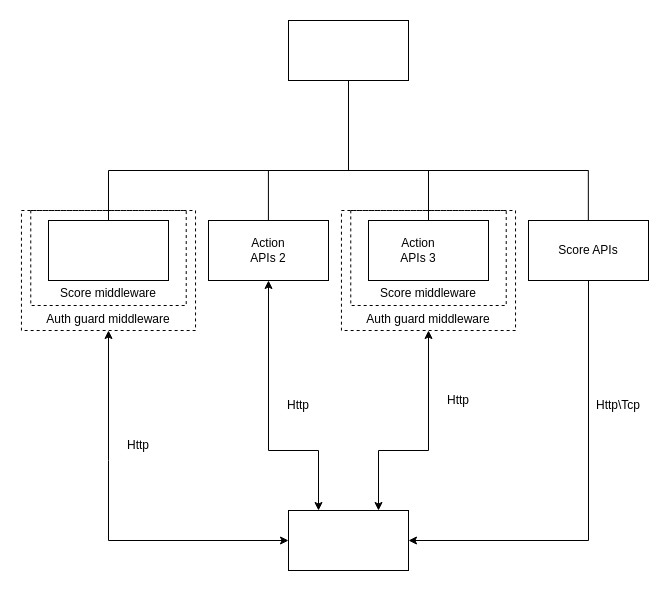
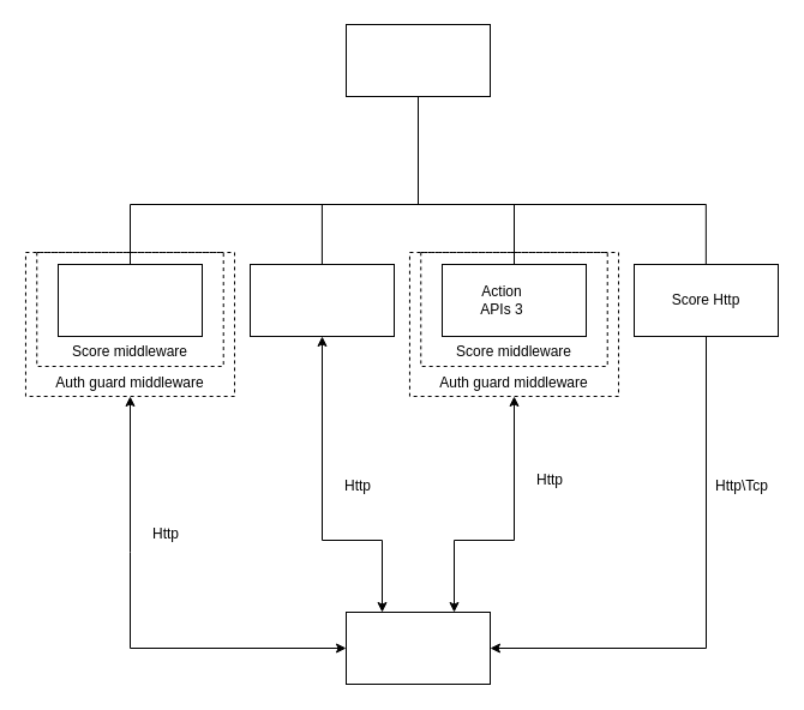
  <mxCell id="0" />
  <mxCell id="1" parent="0" />
  <mxCell id="2" value="" style="rounded=0;whiteSpace=wrap;html=1;" vertex="1" parent="1"><mxGeometry x="288" y="20" width="120" height="60" as="geometry" /></mxCell>
  <mxCell id="3" value="" style="endArrow=none;html=1;rounded=0;exitX=0.5;exitY=1;exitDx=0;exitDy=0;endFill=0;" edge="1" parent="1" source="2"><mxGeometry width="50" height="50" relative="1" as="geometry"><mxPoint x="348" y="260" as="sourcePoint" /><mxPoint x="348" y="170" as="targetPoint" /></mxGeometry></mxCell>
  <mxCell id="4" value="" style="endArrow=none;html=1;rounded=0;" edge="1" parent="1"><mxGeometry width="50" height="50" relative="1" as="geometry"><mxPoint x="108" y="170" as="sourcePoint" /><mxPoint x="588" y="170" as="targetPoint" /></mxGeometry></mxCell>
  <mxCell id="5" value="" style="endArrow=none;html=1;rounded=0;" edge="1" parent="1"><mxGeometry width="50" height="50" relative="1" as="geometry"><mxPoint x="108" y="220" as="sourcePoint" /><mxPoint x="108" y="170" as="targetPoint" /></mxGeometry></mxCell>
  <mxCell id="6" value="" style="endArrow=none;html=1;rounded=0;" edge="1" parent="1"><mxGeometry width="50" height="50" relative="1" as="geometry"><mxPoint x="267.92" y="220" as="sourcePoint" /><mxPoint x="267.92" y="170" as="targetPoint" /></mxGeometry></mxCell>
  <mxCell id="7" value="" style="endArrow=none;html=1;rounded=0;" edge="1" parent="1"><mxGeometry width="50" height="50" relative="1" as="geometry"><mxPoint x="428" y="220" as="sourcePoint" /><mxPoint x="428" y="170" as="targetPoint" /></mxGeometry></mxCell>
  <mxCell id="8" value="" style="rounded=0;whiteSpace=wrap;html=1;" vertex="1" parent="1"><mxGeometry x="48" y="220" width="120" height="60" as="geometry" /></mxCell>
  <mxCell id="9" value="" style="rounded=0;whiteSpace=wrap;html=1;" vertex="1" parent="1"><mxGeometry x="208" y="220" width="120" height="60" as="geometry" /></mxCell>
- <mxCell id="10" value="Action APIs 2" style="text;html=1;align=center;verticalAlign=middle;whiteSpace=wrap;rounded=0;" vertex="1" parent="1"><mxGeometry x="238" y="235" width="60" height="30" as="geometry" /></mxCell>
  <mxCell id="11" value="" style="rounded=0;whiteSpace=wrap;html=1;" vertex="1" parent="1"><mxGeometry x="368" y="220" width="120" height="60" as="geometry" /></mxCell>
  <mxCell id="12" value="Action APIs 3" style="text;html=1;align=center;verticalAlign=middle;whiteSpace=wrap;rounded=0;" vertex="1" parent="1"><mxGeometry x="388" y="235" width="60" height="30" as="geometry" /></mxCell>
  <mxCell id="13" value="" style="endArrow=none;html=1;rounded=0;" edge="1" parent="1"><mxGeometry width="50" height="50" relative="1" as="geometry"><mxPoint x="587.83" y="220" as="sourcePoint" /><mxPoint x="587.83" y="170" as="targetPoint" /></mxGeometry></mxCell>
  <mxCell id="14" value="" style="rounded=0;whiteSpace=wrap;html=1;" vertex="1" parent="1"><mxGeometry x="528" y="220" width="120" height="60" as="geometry" /></mxCell>
- <mxCell id="15" value="Score APIs" style="text;html=1;align=center;verticalAlign=middle;whiteSpace=wrap;rounded=0;" vertex="1" parent="1"><mxGeometry x="553" y="237.5" width="70" height="25" as="geometry" /></mxCell>
+ <mxCell id="15" value="Score Http" style="text;html=1;align=center;verticalAlign=middle;whiteSpace=wrap;rounded=0;" vertex="1" parent="1"><mxGeometry x="553" y="237.5" width="70" height="25" as="geometry" /></mxCell>
  <mxCell id="16" value="" style="rounded=0;whiteSpace=wrap;html=1;dashed=1;fillColor=none;" vertex="1" parent="1"><mxGeometry x="30.27" y="210" width="155.45" height="95" as="geometry" /></mxCell>
  <mxCell id="17" value="Score middleware" style="text;html=1;align=center;verticalAlign=middle;whiteSpace=wrap;rounded=0;" vertex="1" parent="1"><mxGeometry x="58" y="285" width="100" height="15" as="geometry" /></mxCell>
  <mxCell id="18" value="" style="rounded=0;whiteSpace=wrap;html=1;dashed=1;fillColor=none;" vertex="1" parent="1"><mxGeometry x="350.27" y="210" width="155.45" height="95" as="geometry" /></mxCell>
  <mxCell id="19" value="Score middleware" style="text;html=1;align=center;verticalAlign=middle;whiteSpace=wrap;rounded=0;" vertex="1" parent="1"><mxGeometry x="378" y="285" width="100" height="15" as="geometry" /></mxCell>
  <mxCell id="20" value="" style="rounded=0;whiteSpace=wrap;html=1;dashed=1;fillColor=none;" vertex="1" parent="1"><mxGeometry x="20.95" y="210" width="174.09" height="120" as="geometry" /></mxCell>
  <mxCell id="21" value="Auth guard middleware" style="text;html=1;align=center;verticalAlign=middle;whiteSpace=wrap;rounded=0;" vertex="1" parent="1"><mxGeometry x="43" y="315" width="130" height="8" as="geometry" /></mxCell>
  <mxCell id="22" value="" style="rounded=0;whiteSpace=wrap;html=1;dashed=1;fillColor=none;" vertex="1" parent="1"><mxGeometry x="340.95" y="210" width="174.09" height="120" as="geometry" /></mxCell>
  <mxCell id="23" value="Auth guard middleware" style="text;html=1;align=center;verticalAlign=middle;whiteSpace=wrap;rounded=0;" vertex="1" parent="1"><mxGeometry x="363" y="315" width="130" height="8" as="geometry" /></mxCell>
  <mxCell id="24" value="" style="rounded=0;whiteSpace=wrap;html=1;" vertex="1" parent="1"><mxGeometry x="288" y="510" width="120" height="60" as="geometry" /></mxCell>
  <mxCell id="25" value="" style="endArrow=classic;html=1;rounded=0;entryX=0.5;entryY=1;entryDx=0;entryDy=0;exitX=0;exitY=0.5;exitDx=0;exitDy=0;startArrow=classic;startFill=1;" edge="1" parent="1" source="24" target="20"><mxGeometry width="50" height="50" relative="1" as="geometry"><mxPoint x="358" y="530" as="sourcePoint" /><mxPoint x="408" y="480" as="targetPoint" /><Array as="points"><mxPoint x="108" y="540" /><mxPoint x="108" y="460" /></Array></mxGeometry></mxCell>
  <mxCell id="26" value="" style="endArrow=classic;html=1;rounded=0;exitX=0.25;exitY=0;exitDx=0;exitDy=0;entryX=0.5;entryY=1;entryDx=0;entryDy=0;startArrow=classic;startFill=1;" edge="1" parent="1" source="24" target="9"><mxGeometry width="50" height="50" relative="1" as="geometry"><mxPoint x="378" y="470" as="sourcePoint" /><mxPoint x="428" y="420" as="targetPoint" /><Array as="points"><mxPoint x="318" y="450" /><mxPoint x="268" y="450" /></Array></mxGeometry></mxCell>
  <mxCell id="27" value="" style="endArrow=classic;html=1;rounded=0;exitX=0.75;exitY=0;exitDx=0;exitDy=0;entryX=0.5;entryY=1;entryDx=0;entryDy=0;startArrow=classic;startFill=1;" edge="1" parent="1" source="24" target="22"><mxGeometry width="50" height="50" relative="1" as="geometry"><mxPoint x="378" y="470" as="sourcePoint" /><mxPoint x="428" y="420" as="targetPoint" /><Array as="points"><mxPoint x="378" y="450" /><mxPoint x="428" y="450" /></Array></mxGeometry></mxCell>
  <mxCell id="28" value="" style="endArrow=classic;html=1;rounded=0;exitX=0.5;exitY=1;exitDx=0;exitDy=0;entryX=1;entryY=0.5;entryDx=0;entryDy=0;" edge="1" parent="1" source="14" target="24"><mxGeometry width="50" height="50" relative="1" as="geometry"><mxPoint x="358" y="430" as="sourcePoint" /><mxPoint x="408" y="380" as="targetPoint" /><Array as="points"><mxPoint x="588" y="540" /></Array></mxGeometry></mxCell>
  <mxCell id="29" value="Http" style="text;html=1;align=center;verticalAlign=middle;whiteSpace=wrap;rounded=0;" vertex="1" parent="1"><mxGeometry x="108" y="430" width="60" height="30" as="geometry" /></mxCell>
  <mxCell id="30" value="Http" style="text;html=1;align=center;verticalAlign=middle;whiteSpace=wrap;rounded=0;" vertex="1" parent="1"><mxGeometry x="268" y="390" width="60" height="30" as="geometry" /></mxCell>
  <mxCell id="31" value="Http" style="text;html=1;align=center;verticalAlign=middle;whiteSpace=wrap;rounded=0;" vertex="1" parent="1"><mxGeometry x="428" y="385" width="60" height="30" as="geometry" /></mxCell>
  <mxCell id="32" value="Http\Tcp" style="text;html=1;align=center;verticalAlign=middle;whiteSpace=wrap;rounded=0;" vertex="1" parent="1"><mxGeometry x="588" y="390" width="60" height="30" as="geometry" /></mxCell>
